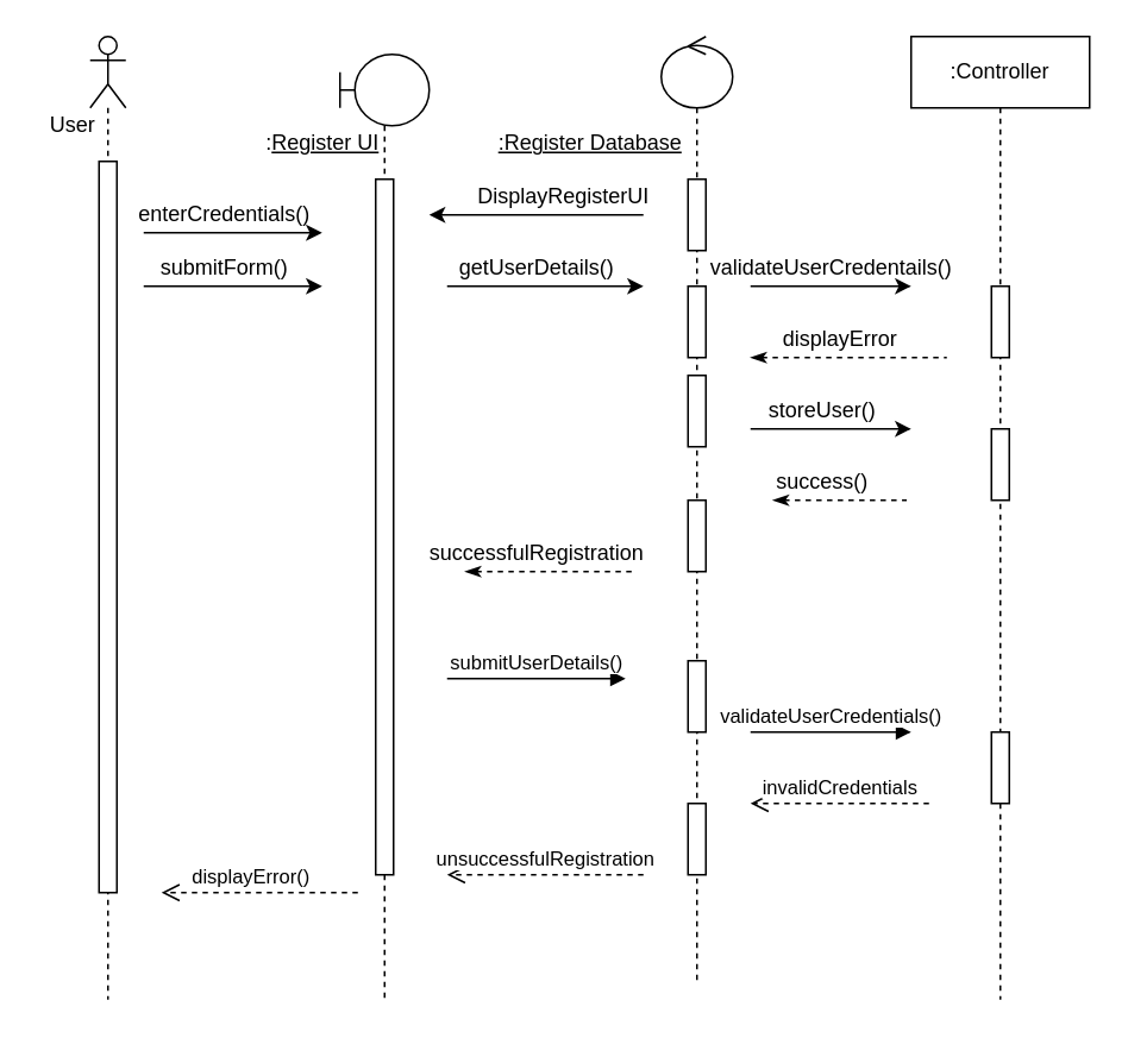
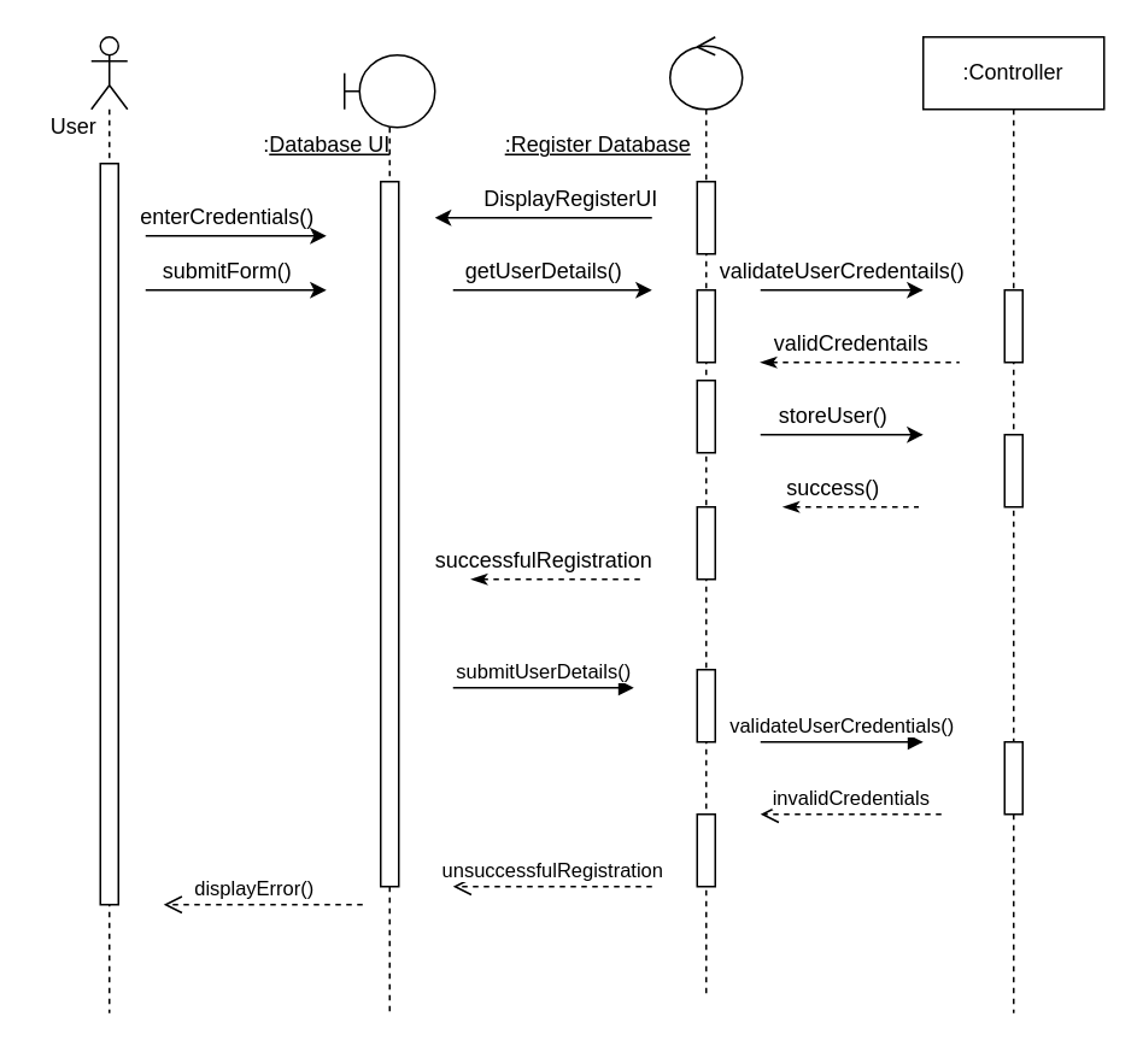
  <mxCell id="0" />
  <mxCell id="1" parent="0" />
  <mxCell id="2" value="" style="shape=umlLifeline;participant=umlActor;perimeter=lifelinePerimeter;whiteSpace=wrap;html=1;container=1;collapsible=0;recursiveResize=0;verticalAlign=top;spacingTop=36;outlineConnect=0;" vertex="1" parent="1"><mxGeometry x="50" y="20" width="20" height="540" as="geometry" /></mxCell>
  <mxCell id="3" value="" style="html=1;points=[];perimeter=orthogonalPerimeter;" vertex="1" parent="2"><mxGeometry x="5" y="70" width="10" height="410" as="geometry" /></mxCell>
  <mxCell id="4" value="" style="shape=umlLifeline;participant=umlBoundary;perimeter=lifelinePerimeter;whiteSpace=wrap;html=1;container=1;collapsible=0;recursiveResize=0;verticalAlign=top;spacingTop=36;outlineConnect=0;" vertex="1" parent="1"><mxGeometry x="190" y="30" width="50" height="530" as="geometry" /></mxCell>
  <mxCell id="5" value="" style="html=1;points=[];perimeter=orthogonalPerimeter;" vertex="1" parent="4"><mxGeometry x="20" y="70" width="10" height="390" as="geometry" /></mxCell>
  <mxCell id="6" value="User" style="text;html=1;align=center;verticalAlign=middle;resizable=0;points=[];autosize=1;strokeColor=none;fillColor=none;" vertex="1" parent="1"><mxGeometry x="20" y="60" width="40" height="20" as="geometry" /></mxCell>
- <mxCell id="7" value=":&lt;u&gt;Register UI&lt;/u&gt;" style="text;html=1;align=center;verticalAlign=middle;resizable=0;points=[];autosize=1;strokeColor=none;fillColor=none;" vertex="1" parent="1"><mxGeometry x="140" y="70" width="80" height="20" as="geometry" /></mxCell>
+ <mxCell id="7" value=":&lt;u&gt;Database UI&lt;/u&gt;" style="text;html=1;align=center;verticalAlign=middle;resizable=0;points=[];autosize=1;strokeColor=none;fillColor=none;" vertex="1" parent="1"><mxGeometry x="140" y="70" width="80" height="20" as="geometry" /></mxCell>
  <mxCell id="8" value="&lt;u&gt;:Register Database&lt;/u&gt;" style="text;html=1;align=center;verticalAlign=middle;resizable=0;points=[];autosize=1;strokeColor=none;fillColor=none;" vertex="1" parent="1"><mxGeometry x="270" y="70" width="120" height="20" as="geometry" /></mxCell>
  <mxCell id="9" value=":Controller" style="shape=umlLifeline;perimeter=lifelinePerimeter;whiteSpace=wrap;html=1;container=1;collapsible=0;recursiveResize=0;outlineConnect=0;" vertex="1" parent="1"><mxGeometry x="510" y="20" width="100" height="540" as="geometry" /></mxCell>
  <mxCell id="10" value="" style="html=1;points=[];perimeter=orthogonalPerimeter;" vertex="1" parent="9"><mxGeometry x="45" y="140" width="10" height="40" as="geometry" /></mxCell>
  <mxCell id="11" value="" style="html=1;points=[];perimeter=orthogonalPerimeter;" vertex="1" parent="9"><mxGeometry x="45" y="220" width="10" height="40" as="geometry" /></mxCell>
  <mxCell id="12" value="" style="html=1;points=[];perimeter=orthogonalPerimeter;" vertex="1" parent="9"><mxGeometry x="45" y="390" width="10" height="40" as="geometry" /></mxCell>
  <mxCell id="13" value="" style="endArrow=classic;html=1;rounded=0;" edge="1" parent="1"><mxGeometry width="50" height="50" relative="1" as="geometry"><mxPoint x="360" y="120" as="sourcePoint" /><mxPoint x="240" y="120" as="targetPoint" /><Array as="points"><mxPoint x="310" y="120" /></Array></mxGeometry></mxCell>
  <mxCell id="14" value="DisplayRegisterUI" style="text;html=1;align=center;verticalAlign=middle;resizable=0;points=[];autosize=1;strokeColor=none;fillColor=none;" vertex="1" parent="1"><mxGeometry x="260" y="100" width="110" height="20" as="geometry" /></mxCell>
  <mxCell id="15" value="" style="shape=umlLifeline;participant=umlControl;perimeter=lifelinePerimeter;whiteSpace=wrap;html=1;container=1;collapsible=0;recursiveResize=0;verticalAlign=top;spacingTop=36;outlineConnect=0;" vertex="1" parent="1"><mxGeometry x="370" y="20" width="40" height="530" as="geometry" /></mxCell>
  <mxCell id="16" value="" style="html=1;points=[];perimeter=orthogonalPerimeter;" vertex="1" parent="15"><mxGeometry x="15" y="80" width="10" height="40" as="geometry" /></mxCell>
  <mxCell id="17" value="" style="html=1;points=[];perimeter=orthogonalPerimeter;" vertex="1" parent="15"><mxGeometry x="15" y="140" width="10" height="40" as="geometry" /></mxCell>
  <mxCell id="18" value="" style="html=1;points=[];perimeter=orthogonalPerimeter;" vertex="1" parent="15"><mxGeometry x="15" y="190" width="10" height="40" as="geometry" /></mxCell>
  <mxCell id="19" value="" style="html=1;points=[];perimeter=orthogonalPerimeter;" vertex="1" parent="15"><mxGeometry x="15" y="260" width="10" height="40" as="geometry" /></mxCell>
  <mxCell id="20" value="" style="html=1;points=[];perimeter=orthogonalPerimeter;" vertex="1" parent="15"><mxGeometry x="15" y="350" width="10" height="40" as="geometry" /></mxCell>
  <mxCell id="21" value="" style="html=1;points=[];perimeter=orthogonalPerimeter;" vertex="1" parent="15"><mxGeometry x="15" y="430" width="10" height="40" as="geometry" /></mxCell>
  <mxCell id="22" value="" style="endArrow=classic;html=1;rounded=0;" edge="1" parent="1"><mxGeometry width="50" height="50" relative="1" as="geometry"><mxPoint x="250" y="160" as="sourcePoint" /><mxPoint x="360" y="160" as="targetPoint" /></mxGeometry></mxCell>
  <mxCell id="23" value="getUserDetails()" style="text;html=1;align=center;verticalAlign=middle;resizable=0;points=[];autosize=1;strokeColor=none;fillColor=none;" vertex="1" parent="1"><mxGeometry x="250" y="140" width="100" height="20" as="geometry" /></mxCell>
  <mxCell id="24" value="" style="endArrow=classic;html=1;rounded=0;" edge="1" parent="1"><mxGeometry width="50" height="50" relative="1" as="geometry"><mxPoint x="420" y="160" as="sourcePoint" /><mxPoint x="510" y="160" as="targetPoint" /></mxGeometry></mxCell>
  <mxCell id="25" value="" style="endArrow=classic;html=1;rounded=0;" edge="1" parent="1"><mxGeometry width="50" height="50" relative="1" as="geometry"><mxPoint x="80" y="130" as="sourcePoint" /><mxPoint x="180" y="130" as="targetPoint" /></mxGeometry></mxCell>
  <mxCell id="26" value="" style="endArrow=classic;html=1;rounded=0;" edge="1" parent="1"><mxGeometry width="50" height="50" relative="1" as="geometry"><mxPoint x="80" y="160" as="sourcePoint" /><mxPoint x="180" y="160" as="targetPoint" /></mxGeometry></mxCell>
  <mxCell id="27" value="enterCredentials()" style="text;html=1;align=center;verticalAlign=middle;resizable=0;points=[];autosize=1;strokeColor=none;fillColor=none;" vertex="1" parent="1"><mxGeometry x="70" y="110" width="110" height="20" as="geometry" /></mxCell>
  <mxCell id="28" value="submitForm()" style="text;html=1;align=center;verticalAlign=middle;resizable=0;points=[];autosize=1;strokeColor=none;fillColor=none;" vertex="1" parent="1"><mxGeometry x="80" y="140" width="90" height="20" as="geometry" /></mxCell>
  <mxCell id="29" value="validateUserCredentails()" style="text;html=1;align=center;verticalAlign=middle;resizable=0;points=[];autosize=1;strokeColor=none;fillColor=none;" vertex="1" parent="1"><mxGeometry x="390" y="140" width="150" height="20" as="geometry" /></mxCell>
  <mxCell id="30" value="" style="endArrow=none;dashed=1;html=1;rounded=0;startArrow=classicThin;startFill=1;" edge="1" parent="1"><mxGeometry width="50" height="50" relative="1" as="geometry"><mxPoint x="420" y="200" as="sourcePoint" /><mxPoint x="530" y="200" as="targetPoint" /></mxGeometry></mxCell>
- <mxCell id="31" value="displayError" style="text;html=1;align=center;verticalAlign=middle;resizable=0;points=[];autosize=1;strokeColor=none;fillColor=none;" vertex="1" parent="1"><mxGeometry x="420" y="180" width="100" height="20" as="geometry" /></mxCell>
+ <mxCell id="31" value="validCredentails" style="text;html=1;align=center;verticalAlign=middle;resizable=0;points=[];autosize=1;strokeColor=none;fillColor=none;" vertex="1" parent="1"><mxGeometry x="420" y="180" width="100" height="20" as="geometry" /></mxCell>
  <mxCell id="32" value="" style="endArrow=classic;html=1;rounded=0;" edge="1" parent="1"><mxGeometry width="50" height="50" relative="1" as="geometry"><mxPoint x="420" y="240" as="sourcePoint" /><mxPoint x="510" y="240" as="targetPoint" /></mxGeometry></mxCell>
  <mxCell id="33" value="storeUser()" style="text;html=1;align=center;verticalAlign=middle;resizable=0;points=[];autosize=1;strokeColor=none;fillColor=none;" vertex="1" parent="1"><mxGeometry x="420" y="220" width="80" height="20" as="geometry" /></mxCell>
  <mxCell id="34" value="" style="endArrow=none;dashed=1;html=1;rounded=0;startArrow=classicThin;startFill=1;" edge="1" parent="1"><mxGeometry width="50" height="50" relative="1" as="geometry"><mxPoint x="432.5" y="280" as="sourcePoint" /><mxPoint x="507.5" y="280" as="targetPoint" /></mxGeometry></mxCell>
  <mxCell id="35" value="success()" style="text;html=1;align=center;verticalAlign=middle;resizable=0;points=[];autosize=1;strokeColor=none;fillColor=none;" vertex="1" parent="1"><mxGeometry x="425" y="260" width="70" height="20" as="geometry" /></mxCell>
  <mxCell id="36" value="" style="endArrow=none;dashed=1;html=1;rounded=0;startArrow=classicThin;startFill=1;" edge="1" parent="1"><mxGeometry width="50" height="50" relative="1" as="geometry"><mxPoint x="260" y="320" as="sourcePoint" /><mxPoint x="355" y="320" as="targetPoint" /></mxGeometry></mxCell>
  <mxCell id="37" value="successfulRegistration" style="text;html=1;align=center;verticalAlign=middle;resizable=0;points=[];autosize=1;strokeColor=none;fillColor=none;" vertex="1" parent="1"><mxGeometry x="230" y="300" width="140" height="20" as="geometry" /></mxCell>
  <mxCell id="38" value="submitUserDetails()" style="html=1;verticalAlign=bottom;endArrow=block;rounded=0;" edge="1" parent="1"><mxGeometry width="80" relative="1" as="geometry"><mxPoint x="250" y="380" as="sourcePoint" /><mxPoint x="350" y="380" as="targetPoint" /></mxGeometry></mxCell>
  <mxCell id="39" value="validateUserCredentials()" style="html=1;verticalAlign=bottom;endArrow=block;rounded=0;" edge="1" parent="1"><mxGeometry width="80" relative="1" as="geometry"><mxPoint x="420" y="410" as="sourcePoint" /><mxPoint x="510" y="410" as="targetPoint" /></mxGeometry></mxCell>
  <mxCell id="40" value="invalidCredentials" style="html=1;verticalAlign=bottom;endArrow=open;dashed=1;endSize=8;rounded=0;" edge="1" parent="1"><mxGeometry relative="1" as="geometry"><mxPoint x="520" y="450" as="sourcePoint" /><mxPoint x="420" y="450" as="targetPoint" /><mxPoint as="offset" /></mxGeometry></mxCell>
  <mxCell id="41" value="unsuccessfulRegistration" style="html=1;verticalAlign=bottom;endArrow=open;dashed=1;endSize=8;rounded=0;" edge="1" parent="1"><mxGeometry relative="1" as="geometry"><mxPoint x="360" y="490" as="sourcePoint" /><mxPoint x="250" y="490" as="targetPoint" /></mxGeometry></mxCell>
  <mxCell id="42" value="displayError()" style="html=1;verticalAlign=bottom;endArrow=open;dashed=1;endSize=8;rounded=0;" edge="1" parent="1"><mxGeometry x="0.091" relative="1" as="geometry"><mxPoint x="200" y="500" as="sourcePoint" /><mxPoint x="90" y="500" as="targetPoint" /><mxPoint as="offset" /></mxGeometry></mxCell>
